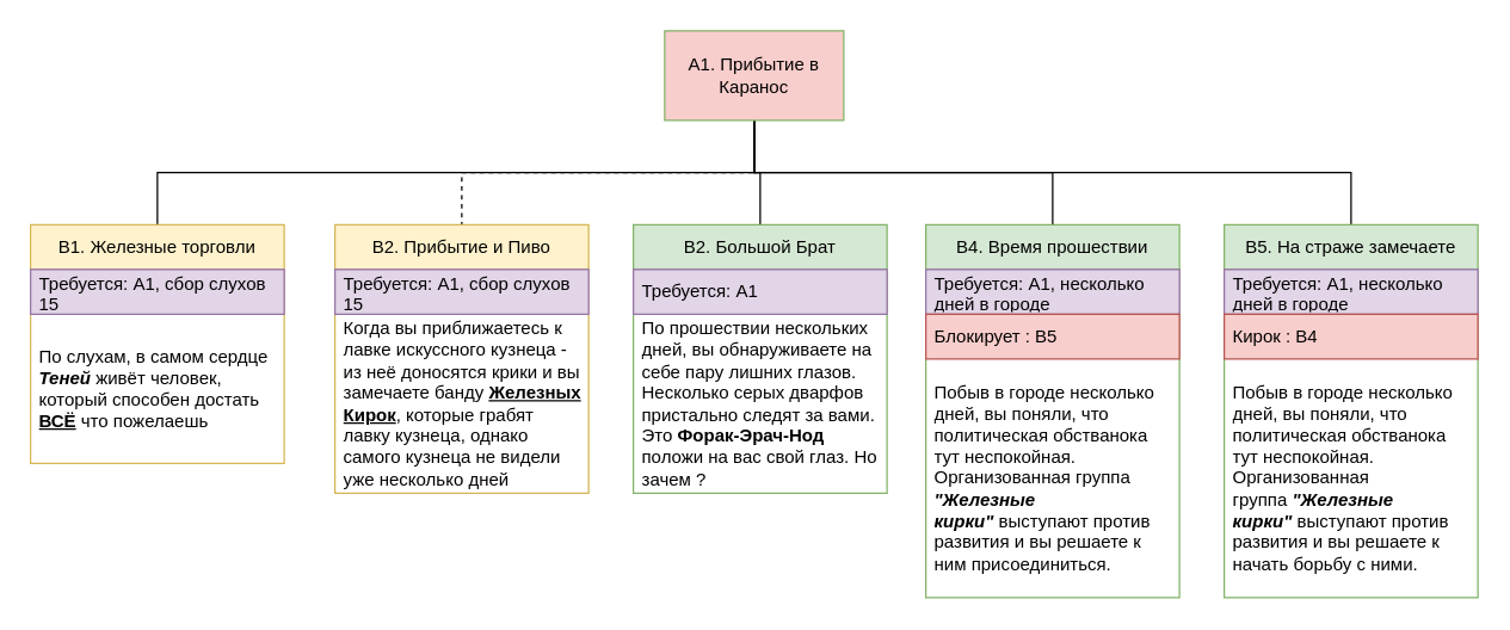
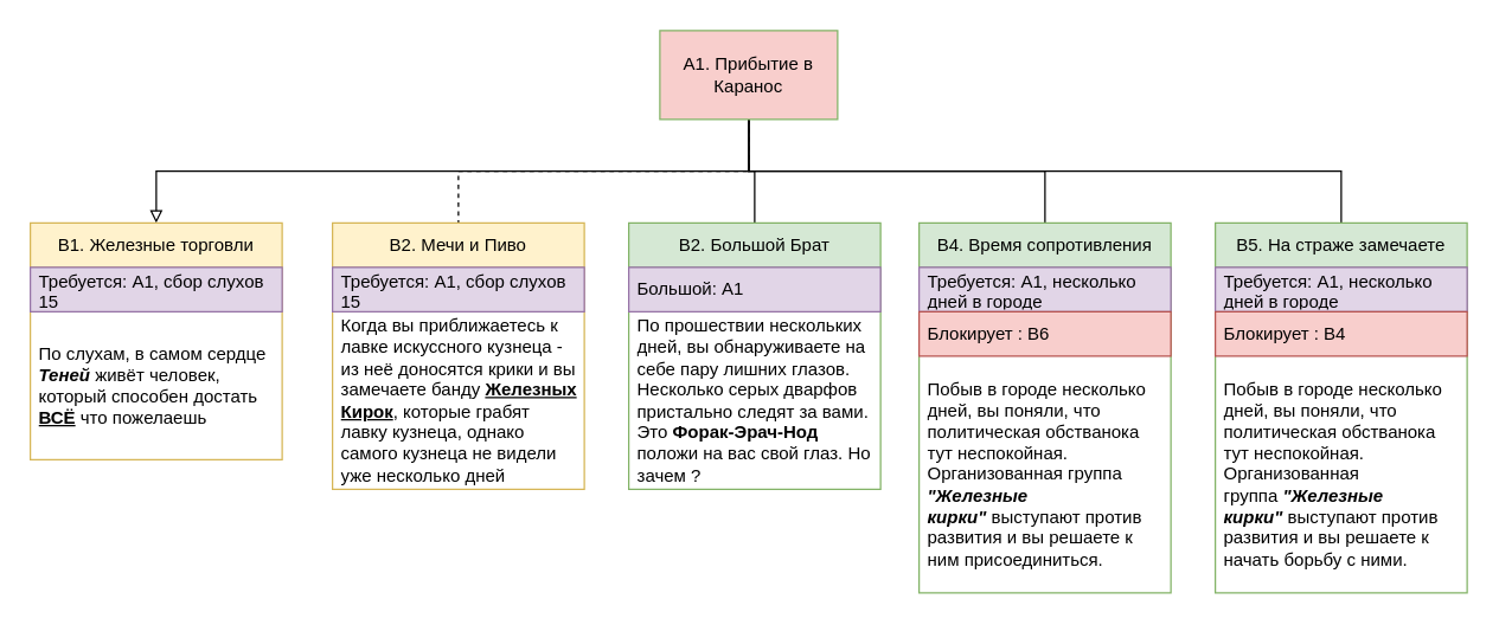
  <mxCell id="0" />
  <mxCell id="1" parent="0" />
- <mxCell id="2" style="edgeStyle=orthogonalEdgeStyle;rounded=0;orthogonalLoop=1;jettySize=auto;html=1;exitX=0.5;exitY=1;exitDx=0;exitDy=0;endArrow=none;endFill=0;" edge="1" parent="1" source="7" target="8"><mxGeometry relative="1" as="geometry" /></mxCell>
+ <mxCell id="2" style="edgeStyle=orthogonalEdgeStyle;rounded=0;orthogonalLoop=1;jettySize=auto;html=1;exitX=0.5;exitY=1;exitDx=0;exitDy=0;endArrow=block;endFill=0;" edge="1" parent="1" source="7" target="8"><mxGeometry relative="1" as="geometry" /></mxCell>
  <mxCell id="3" style="edgeStyle=orthogonalEdgeStyle;rounded=0;orthogonalLoop=1;jettySize=auto;html=1;exitX=0.5;exitY=1;exitDx=0;exitDy=0;entryX=0.5;entryY=0;entryDx=0;entryDy=0;endArrow=none;endFill=0;dashed=1;" edge="1" parent="1" source="7" target="11"><mxGeometry relative="1" as="geometry" /></mxCell>
  <mxCell id="4" style="edgeStyle=orthogonalEdgeStyle;shape=connector;rounded=0;orthogonalLoop=1;jettySize=auto;html=1;exitX=0.5;exitY=1;exitDx=0;exitDy=0;entryX=0.5;entryY=0;entryDx=0;entryDy=0;labelBackgroundColor=default;strokeColor=default;fontFamily=Helvetica;fontSize=11;fontColor=default;endArrow=none;endFill=0;" edge="1" parent="1" source="7" target="14"><mxGeometry relative="1" as="geometry" /></mxCell>
  <mxCell id="5" style="edgeStyle=orthogonalEdgeStyle;shape=connector;rounded=0;orthogonalLoop=1;jettySize=auto;html=1;exitX=0.5;exitY=1;exitDx=0;exitDy=0;entryX=0.5;entryY=0;entryDx=0;entryDy=0;labelBackgroundColor=default;strokeColor=default;fontFamily=Helvetica;fontSize=11;fontColor=default;endArrow=none;endFill=0;" edge="1" parent="1" source="7" target="17"><mxGeometry relative="1" as="geometry" /></mxCell>
  <mxCell id="6" style="edgeStyle=orthogonalEdgeStyle;shape=connector;rounded=0;orthogonalLoop=1;jettySize=auto;html=1;exitX=0.5;exitY=1;exitDx=0;exitDy=0;labelBackgroundColor=default;strokeColor=default;fontFamily=Helvetica;fontSize=11;fontColor=default;endArrow=none;endFill=0;" edge="1" parent="1" source="7" target="21"><mxGeometry relative="1" as="geometry" /></mxCell>
  <mxCell id="7" value="А1. Прибытие в Каранос" style="rounded=0;whiteSpace=wrap;html=1;fillColor=#f8cecc;strokeColor=#82b366;" parent="1" vertex="1"><mxGeometry x="445" y="20" width="120" height="60" as="geometry" /></mxCell>
  <mxCell id="8" value="В1. Железные торговли" style="swimlane;fontStyle=0;childLayout=stackLayout;horizontal=1;startSize=30;horizontalStack=0;resizeParent=1;resizeParentMax=0;resizeLast=0;collapsible=1;marginBottom=0;whiteSpace=wrap;html=1;fillColor=#fff2cc;strokeColor=#d6b656;" parent="1" vertex="1"><mxGeometry x="20" y="150" width="170" height="160" as="geometry" /></mxCell>
  <mxCell id="9" value="Требуется: А1, сбор слухов 15" style="text;strokeColor=#9673a6;fillColor=#e1d5e7;align=left;verticalAlign=middle;spacingLeft=4;spacingRight=4;overflow=hidden;points=[[0,0.5],[1,0.5]];portConstraint=eastwest;rotatable=0;whiteSpace=wrap;html=1;" parent="8" vertex="1"><mxGeometry y="30" width="170" height="30" as="geometry" /></mxCell>
  <mxCell id="10" value="По слухам, в самом сердце &lt;i style=&quot;font-weight: bold;&quot;&gt;Теней&lt;/i&gt;&amp;nbsp;живёт человек, который способен достать &lt;u style=&quot;font-weight: bold;&quot;&gt;ВСЁ&lt;/u&gt;&amp;nbsp;что пожелаешь" style="text;strokeColor=none;fillColor=none;align=left;verticalAlign=middle;spacingLeft=4;spacingRight=4;overflow=hidden;points=[[0,0.5],[1,0.5]];portConstraint=eastwest;rotatable=0;whiteSpace=wrap;html=1;" parent="8" vertex="1"><mxGeometry y="60" width="170" height="100" as="geometry" /></mxCell>
- <mxCell id="11" value="В2. Прибытие и Пиво" style="swimlane;fontStyle=0;childLayout=stackLayout;horizontal=1;startSize=30;horizontalStack=0;resizeParent=1;resizeParentMax=0;resizeLast=0;collapsible=1;marginBottom=0;whiteSpace=wrap;html=1;fillColor=#fff2cc;strokeColor=#d6b656;" parent="1" vertex="1"><mxGeometry x="224" y="150" width="170" height="180" as="geometry" /></mxCell>
+ <mxCell id="11" value="В2. Мечи и Пиво" style="swimlane;fontStyle=0;childLayout=stackLayout;horizontal=1;startSize=30;horizontalStack=0;resizeParent=1;resizeParentMax=0;resizeLast=0;collapsible=1;marginBottom=0;whiteSpace=wrap;html=1;fillColor=#fff2cc;strokeColor=#d6b656;" parent="1" vertex="1"><mxGeometry x="224" y="150" width="170" height="180" as="geometry" /></mxCell>
  <mxCell id="12" value="Требуется: А1, сбор слухов 15" style="text;strokeColor=#9673a6;fillColor=#e1d5e7;align=left;verticalAlign=middle;spacingLeft=4;spacingRight=4;overflow=hidden;points=[[0,0.5],[1,0.5]];portConstraint=eastwest;rotatable=0;whiteSpace=wrap;html=1;" parent="11" vertex="1"><mxGeometry y="30" width="170" height="30" as="geometry" /></mxCell>
  <mxCell id="13" value="Когда вы приближаетесь к лавке искуссного кузнеца - из неё доносятся крики и вы замечаете банду &lt;u style=&quot;font-weight: bold;&quot;&gt;Железных Кирок&lt;/u&gt;, которые грабят лавку кузнеца, однако самого кузнеца не видели уже несколько дней" style="text;strokeColor=none;fillColor=none;align=left;verticalAlign=middle;spacingLeft=4;spacingRight=4;overflow=hidden;points=[[0,0.5],[1,0.5]];portConstraint=eastwest;rotatable=0;whiteSpace=wrap;html=1;" parent="11" vertex="1"><mxGeometry y="60" width="170" height="120" as="geometry" /></mxCell>
  <mxCell id="14" value="В2. Большой Брат" style="swimlane;fontStyle=0;childLayout=stackLayout;horizontal=1;startSize=30;horizontalStack=0;resizeParent=1;resizeParentMax=0;resizeLast=0;collapsible=1;marginBottom=0;whiteSpace=wrap;html=1;fillColor=#d5e8d4;strokeColor=#82b366;" parent="1" vertex="1"><mxGeometry x="424" y="150" width="170" height="180" as="geometry" /></mxCell>
- <mxCell id="15" value="Требуется: А1" style="text;strokeColor=#9673a6;fillColor=#e1d5e7;align=left;verticalAlign=middle;spacingLeft=4;spacingRight=4;overflow=hidden;points=[[0,0.5],[1,0.5]];portConstraint=eastwest;rotatable=0;whiteSpace=wrap;html=1;" parent="14" vertex="1"><mxGeometry y="30" width="170" height="30" as="geometry" /></mxCell>
+ <mxCell id="15" value="Большой: А1" style="text;strokeColor=#9673a6;fillColor=#e1d5e7;align=left;verticalAlign=middle;spacingLeft=4;spacingRight=4;overflow=hidden;points=[[0,0.5],[1,0.5]];portConstraint=eastwest;rotatable=0;whiteSpace=wrap;html=1;" parent="14" vertex="1"><mxGeometry y="30" width="170" height="30" as="geometry" /></mxCell>
  <mxCell id="16" value="По прошествии нескольких дней, вы обнаруживаете на себе пару лишних глазов. Несколько серых дварфов пристально следят за вами. Это &lt;b&gt;Форак-Эрач-Нод &lt;/b&gt;положи на вас свой глаз. Но зачем ?" style="text;strokeColor=none;fillColor=none;align=left;verticalAlign=middle;spacingLeft=4;spacingRight=4;overflow=hidden;points=[[0,0.5],[1,0.5]];portConstraint=eastwest;rotatable=0;whiteSpace=wrap;html=1;" parent="14" vertex="1"><mxGeometry y="60" width="170" height="120" as="geometry" /></mxCell>
- <mxCell id="17" value="В4. Время прошествии" style="swimlane;fontStyle=0;childLayout=stackLayout;horizontal=1;startSize=30;horizontalStack=0;resizeParent=1;resizeParentMax=0;resizeLast=0;collapsible=1;marginBottom=0;whiteSpace=wrap;html=1;fillColor=#d5e8d4;strokeColor=#82b366;" parent="1" vertex="1"><mxGeometry x="620" y="150" width="170" height="250" as="geometry" /></mxCell>
+ <mxCell id="17" value="В4. Время сопротивления" style="swimlane;fontStyle=0;childLayout=stackLayout;horizontal=1;startSize=30;horizontalStack=0;resizeParent=1;resizeParentMax=0;resizeLast=0;collapsible=1;marginBottom=0;whiteSpace=wrap;html=1;fillColor=#d5e8d4;strokeColor=#82b366;" parent="1" vertex="1"><mxGeometry x="620" y="150" width="170" height="250" as="geometry" /></mxCell>
  <mxCell id="18" value="Требуется: А1, несколько дней в городе" style="text;strokeColor=#9673a6;fillColor=#e1d5e7;align=left;verticalAlign=middle;spacingLeft=4;spacingRight=4;overflow=hidden;points=[[0,0.5],[1,0.5]];portConstraint=eastwest;rotatable=0;whiteSpace=wrap;html=1;" parent="17" vertex="1"><mxGeometry y="30" width="170" height="30" as="geometry" /></mxCell>
- <mxCell id="19" value="Блокирует : В5" style="text;strokeColor=#b85450;fillColor=#f8cecc;align=left;verticalAlign=middle;spacingLeft=4;spacingRight=4;overflow=hidden;points=[[0,0.5],[1,0.5]];portConstraint=eastwest;rotatable=0;whiteSpace=wrap;html=1;" vertex="1" parent="17"><mxGeometry y="60" width="170" height="30" as="geometry" /></mxCell>
+ <mxCell id="19" value="Блокирует : В6" style="text;strokeColor=#b85450;fillColor=#f8cecc;align=left;verticalAlign=middle;spacingLeft=4;spacingRight=4;overflow=hidden;points=[[0,0.5],[1,0.5]];portConstraint=eastwest;rotatable=0;whiteSpace=wrap;html=1;" vertex="1" parent="17"><mxGeometry y="60" width="170" height="30" as="geometry" /></mxCell>
  <mxCell id="20" value="Побыв в городе несколько дней, вы поняли, что политическая обстванока тут неспокойная. Организованная группа &lt;i style=&quot;font-weight: bold;&quot;&gt;&quot;Железные кирки&quot;&lt;/i&gt;&amp;nbsp;выступают против развития и вы решаете к ним присоединиться." style="text;strokeColor=none;fillColor=none;align=left;verticalAlign=middle;spacingLeft=4;spacingRight=4;overflow=hidden;points=[[0,0.5],[1,0.5]];portConstraint=eastwest;rotatable=0;whiteSpace=wrap;html=1;" parent="17" vertex="1"><mxGeometry y="90" width="170" height="160" as="geometry" /></mxCell>
  <mxCell id="21" value="В5. На страже замечаете" style="swimlane;fontStyle=0;childLayout=stackLayout;horizontal=1;startSize=30;horizontalStack=0;resizeParent=1;resizeParentMax=0;resizeLast=0;collapsible=1;marginBottom=0;whiteSpace=wrap;html=1;fillColor=#d5e8d4;strokeColor=#82b366;" vertex="1" parent="1"><mxGeometry x="820" y="150" width="170" height="250" as="geometry" /></mxCell>
  <mxCell id="22" value="Требуется: А1, несколько дней в городе" style="text;strokeColor=#9673a6;fillColor=#e1d5e7;align=left;verticalAlign=middle;spacingLeft=4;spacingRight=4;overflow=hidden;points=[[0,0.5],[1,0.5]];portConstraint=eastwest;rotatable=0;whiteSpace=wrap;html=1;" vertex="1" parent="21"><mxGeometry y="30" width="170" height="30" as="geometry" /></mxCell>
- <mxCell id="23" value="Кирок : В4" style="text;strokeColor=#b85450;fillColor=#f8cecc;align=left;verticalAlign=middle;spacingLeft=4;spacingRight=4;overflow=hidden;points=[[0,0.5],[1,0.5]];portConstraint=eastwest;rotatable=0;whiteSpace=wrap;html=1;" vertex="1" parent="21"><mxGeometry y="60" width="170" height="30" as="geometry" /></mxCell>
+ <mxCell id="23" value="Блокирует : В4" style="text;strokeColor=#b85450;fillColor=#f8cecc;align=left;verticalAlign=middle;spacingLeft=4;spacingRight=4;overflow=hidden;points=[[0,0.5],[1,0.5]];portConstraint=eastwest;rotatable=0;whiteSpace=wrap;html=1;" vertex="1" parent="21"><mxGeometry y="60" width="170" height="30" as="geometry" /></mxCell>
  <mxCell id="24" value="Побыв в городе несколько дней, вы поняли, что политическая обстванока тут неспокойная. Организованная группа&amp;nbsp;&lt;i style=&quot;border-color: var(--border-color); font-weight: bold;&quot;&gt;&quot;Железные кирки&quot;&lt;/i&gt;&amp;nbsp;выступают против развития и вы решаете к начать борьбу с ними." style="text;strokeColor=none;fillColor=none;align=left;verticalAlign=middle;spacingLeft=4;spacingRight=4;overflow=hidden;points=[[0,0.5],[1,0.5]];portConstraint=eastwest;rotatable=0;whiteSpace=wrap;html=1;" vertex="1" parent="21"><mxGeometry y="90" width="170" height="160" as="geometry" /></mxCell>
